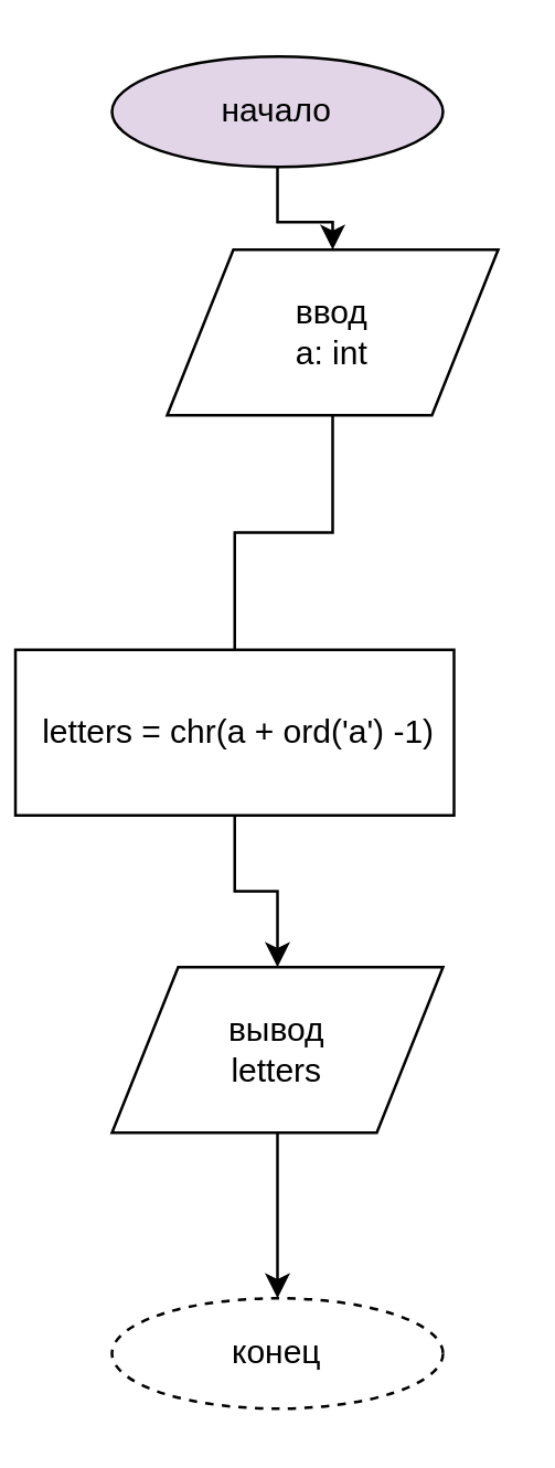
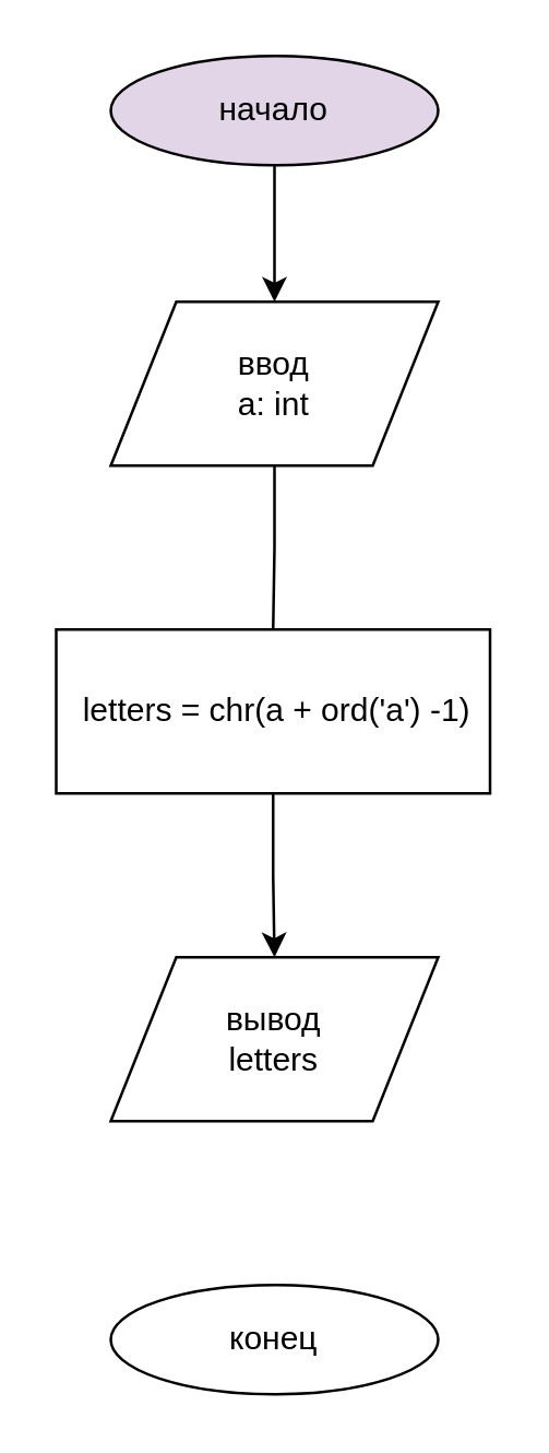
  <mxCell id="0" />
  <mxCell id="1" parent="0" />
  <mxCell id="2" style="edgeStyle=orthogonalEdgeStyle;rounded=0;orthogonalLoop=1;jettySize=auto;html=1;entryX=0.5;entryY=0;entryDx=0;entryDy=0;" edge="1" parent="1" source="3" target="6"><mxGeometry relative="1" as="geometry" /></mxCell>
  <mxCell id="3" value="начало" style="ellipse;whiteSpace=wrap;html=1;fillColor=#e1d5e7;" vertex="1" parent="1"><mxGeometry x="40" y="20" width="120" height="40" as="geometry" /></mxCell>
- <mxCell id="4" value="конец" style="ellipse;whiteSpace=wrap;html=1;dashed=1;" vertex="1" parent="1"><mxGeometry x="40" y="470" width="120" height="40" as="geometry" /></mxCell>
+ <mxCell id="4" value="конец" style="ellipse;whiteSpace=wrap;html=1;" vertex="1" parent="1"><mxGeometry x="40" y="470" width="120" height="40" as="geometry" /></mxCell>
  <mxCell id="5" style="edgeStyle=orthogonalEdgeStyle;rounded=0;orthogonalLoop=1;jettySize=auto;html=1;entryX=0.5;entryY=0;entryDx=0;entryDy=0;endArrow=none;" edge="1" parent="1" source="6" target="8"><mxGeometry relative="1" as="geometry" /></mxCell>
- <mxCell id="6" value="ввод&lt;br&gt;a: int" style="shape=parallelogram;perimeter=parallelogramPerimeter;whiteSpace=wrap;html=1;" vertex="1" parent="1"><mxGeometry x="60" y="90" width="120" height="60" as="geometry" /></mxCell>
+ <mxCell id="6" value="ввод&lt;br&gt;a: int" style="shape=parallelogram;perimeter=parallelogramPerimeter;whiteSpace=wrap;html=1;" vertex="1" parent="1"><mxGeometry x="40" y="110" width="120" height="60" as="geometry" /></mxCell>
  <mxCell id="7" style="edgeStyle=orthogonalEdgeStyle;rounded=0;orthogonalLoop=1;jettySize=auto;html=1;entryX=0.5;entryY=0;entryDx=0;entryDy=0;" edge="1" parent="1" source="8" target="10"><mxGeometry relative="1" as="geometry" /></mxCell>
- <mxCell id="8" value="&amp;nbsp;letters = chr(a + ord('a') -1)" style="rounded=0;whiteSpace=wrap;html=1;" vertex="1" parent="1"><mxGeometry x="5" y="235" width="159" height="60" as="geometry" /></mxCell>
- <mxCell id="9" style="edgeStyle=orthogonalEdgeStyle;rounded=0;orthogonalLoop=1;jettySize=auto;html=1;entryX=0.5;entryY=0;entryDx=0;entryDy=0;" edge="1" parent="1" source="10" target="4"><mxGeometry relative="1" as="geometry" /></mxCell>
+ <mxCell id="8" value="&amp;nbsp;letters = chr(a + ord('a') -1)" style="rounded=0;whiteSpace=wrap;html=1;" vertex="1" parent="1"><mxGeometry x="20" y="230" width="159" height="60" as="geometry" /></mxCell>
  <mxCell id="10" value="вывод&lt;br&gt;letters" style="shape=parallelogram;perimeter=parallelogramPerimeter;whiteSpace=wrap;html=1;" vertex="1" parent="1"><mxGeometry x="40" y="350" width="120" height="60" as="geometry" /></mxCell>
